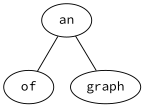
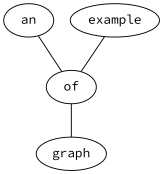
  strict graph {
    fontname="Source Code Pro"
    node [fontname="Source Code Pro"]
    edge [fontname="Source Code Pro"]
    n1 [label=an]
    n2 [label=of]
+   n3 [label=example]
    n4 [label="graph"]
    n1 -- n2
-   n1 -- n4
+   n2 -- n4
+   n3 -- n2
  }
